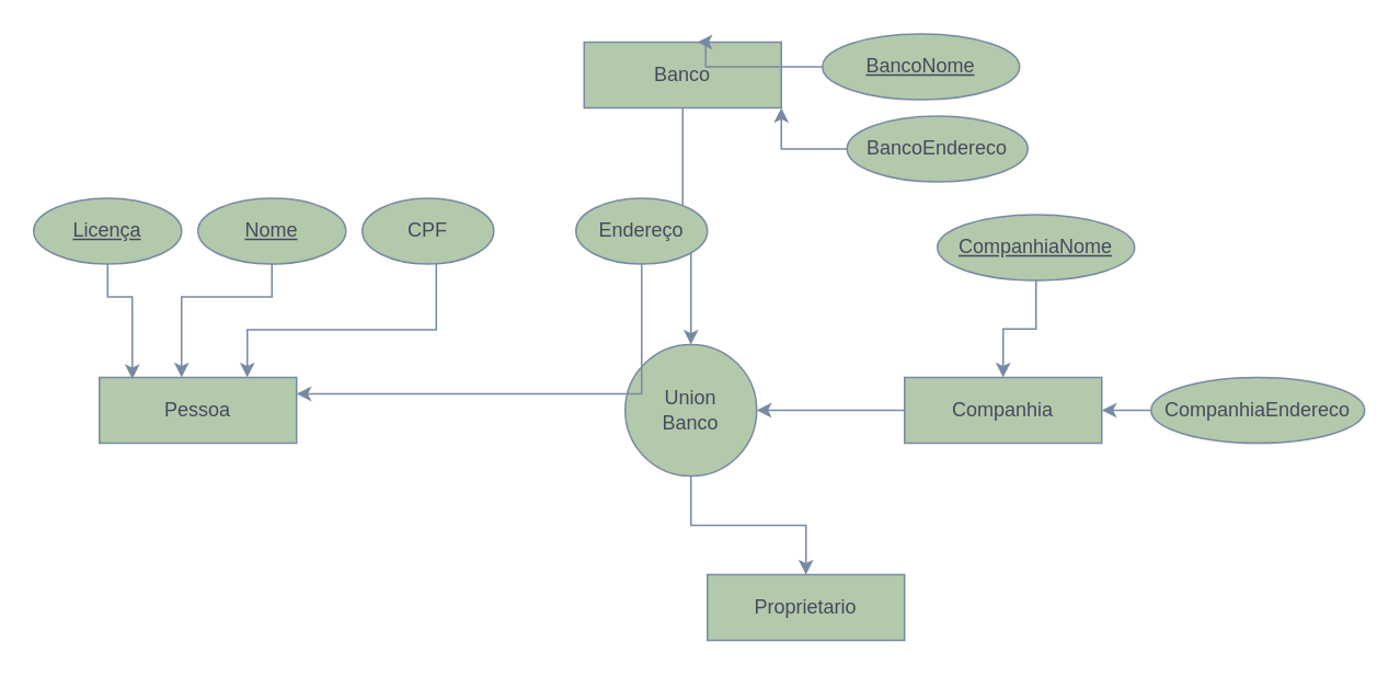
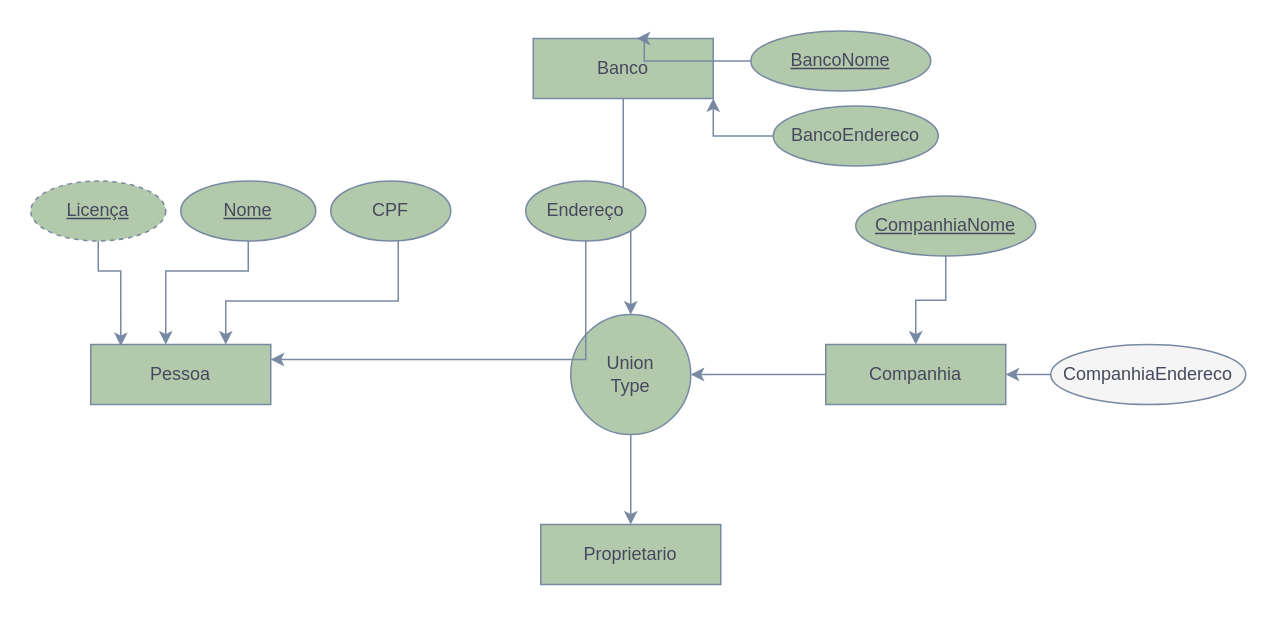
  <mxCell id="0" />
  <mxCell id="1" parent="0" />
  <mxCell id="2" value="Pessoa" style="whiteSpace=wrap;html=1;labelBackgroundColor=none;fillColor=#B2C9AB;strokeColor=#788AA3;fontColor=#46495D;" vertex="1" parent="1"><mxGeometry x="60" y="229" width="120" height="40" as="geometry" /></mxCell>
  <mxCell id="3" style="edgeStyle=orthogonalEdgeStyle;rounded=0;orthogonalLoop=1;jettySize=auto;html=1;exitX=0.5;exitY=1;exitDx=0;exitDy=0;entryX=0.5;entryY=0;entryDx=0;entryDy=0;labelBackgroundColor=none;strokeColor=#788AA3;fontColor=default;" edge="1" parent="1" source="4" target="8"><mxGeometry relative="1" as="geometry" /></mxCell>
  <mxCell id="4" value="Banco" style="whiteSpace=wrap;html=1;labelBackgroundColor=none;fillColor=#B2C9AB;strokeColor=#788AA3;fontColor=#46495D;" vertex="1" parent="1"><mxGeometry x="355" y="25" width="120" height="40" as="geometry" /></mxCell>
  <mxCell id="5" style="edgeStyle=orthogonalEdgeStyle;rounded=0;orthogonalLoop=1;jettySize=auto;html=1;entryX=1;entryY=0.5;entryDx=0;entryDy=0;labelBackgroundColor=none;strokeColor=#788AA3;fontColor=default;" edge="1" parent="1" source="6" target="8"><mxGeometry relative="1" as="geometry" /></mxCell>
  <mxCell id="6" value="Companhia" style="whiteSpace=wrap;html=1;labelBackgroundColor=none;fillColor=#B2C9AB;strokeColor=#788AA3;fontColor=#46495D;" vertex="1" parent="1"><mxGeometry x="550" y="229" width="120" height="40" as="geometry" /></mxCell>
  <mxCell id="7" style="edgeStyle=orthogonalEdgeStyle;rounded=0;orthogonalLoop=1;jettySize=auto;html=1;exitX=0.5;exitY=1;exitDx=0;exitDy=0;entryX=0.5;entryY=0;entryDx=0;entryDy=0;labelBackgroundColor=none;strokeColor=#788AA3;fontColor=default;" edge="1" parent="1" source="8" target="9"><mxGeometry relative="1" as="geometry" /></mxCell>
- <mxCell id="8" value="Union&lt;div&gt;Banco&lt;/div&gt;" style="ellipse;whiteSpace=wrap;html=1;aspect=fixed;labelBackgroundColor=none;fillColor=#B2C9AB;strokeColor=#788AA3;fontColor=#46495D;" vertex="1" parent="1"><mxGeometry x="380" y="209" width="80" height="80" as="geometry" /></mxCell>
- <mxCell id="9" value="Proprietario" style="whiteSpace=wrap;html=1;labelBackgroundColor=none;fillColor=#B2C9AB;strokeColor=#788AA3;fontColor=#46495D;" vertex="1" parent="1"><mxGeometry x="430" y="349" width="120" height="40" as="geometry" /></mxCell>
- <mxCell id="10" value="Licença" style="ellipse;whiteSpace=wrap;html=1;align=center;fontStyle=4;labelBackgroundColor=none;fillColor=#B2C9AB;strokeColor=#788AA3;fontColor=#46495D;" vertex="1" parent="1"><mxGeometry y="120" width="90" height="40" as="geometry" x="20" /></mxCell>
+ <mxCell id="8" value="Union&lt;div&gt;Type&lt;/div&gt;" style="ellipse;whiteSpace=wrap;html=1;aspect=fixed;labelBackgroundColor=none;fillColor=#B2C9AB;strokeColor=#788AA3;fontColor=#46495D;" vertex="1" parent="1"><mxGeometry x="380" y="209" width="80" height="80" as="geometry" /></mxCell>
+ <mxCell id="9" value="Proprietario" style="whiteSpace=wrap;html=1;labelBackgroundColor=none;fillColor=#B2C9AB;strokeColor=#788AA3;fontColor=#46495D;" vertex="1" parent="1"><mxGeometry x="360" y="349" width="120" height="40" as="geometry" /></mxCell>
+ <mxCell id="10" value="Licença" style="ellipse;whiteSpace=wrap;html=1;align=center;fontStyle=4;labelBackgroundColor=none;fillColor=#B2C9AB;strokeColor=#788AA3;fontColor=#46495D;dashed=1;" vertex="1" parent="1"><mxGeometry y="120" width="90" height="40" as="geometry" x="20" /></mxCell>
  <mxCell id="11" style="edgeStyle=orthogonalEdgeStyle;rounded=0;orthogonalLoop=1;jettySize=auto;html=1;entryX=0.75;entryY=0;entryDx=0;entryDy=0;labelBackgroundColor=none;strokeColor=#788AA3;fontColor=default;" edge="1" parent="1" target="2"><mxGeometry relative="1" as="geometry"><mxPoint x="265" y="160" as="sourcePoint" /><Array as="points"><mxPoint x="265" y="200" /><mxPoint x="150" y="200" /></Array></mxGeometry></mxCell>
  <mxCell id="12" style="edgeStyle=orthogonalEdgeStyle;rounded=0;orthogonalLoop=1;jettySize=auto;html=1;labelBackgroundColor=none;strokeColor=#788AA3;fontColor=default;" edge="1" parent="1" source="13" target="2"><mxGeometry relative="1" as="geometry"><Array as="points"><mxPoint x="165" y="180" /><mxPoint x="110" y="180" /></Array></mxGeometry></mxCell>
  <mxCell id="13" value="Nome" style="ellipse;whiteSpace=wrap;html=1;align=center;fontStyle=4;labelBackgroundColor=none;fillColor=#B2C9AB;strokeColor=#788AA3;fontColor=#46495D;" vertex="1" parent="1"><mxGeometry x="120" y="120" width="90" height="40" as="geometry" /></mxCell>
  <mxCell id="14" style="edgeStyle=orthogonalEdgeStyle;rounded=0;orthogonalLoop=1;jettySize=auto;html=1;entryX=0.167;entryY=0.025;entryDx=0;entryDy=0;entryPerimeter=0;labelBackgroundColor=none;strokeColor=#788AA3;fontColor=default;" edge="1" parent="1" source="10" target="2"><mxGeometry relative="1" as="geometry"><Array as="points"><mxPoint x="65" y="180" /><mxPoint x="80" y="180" /></Array></mxGeometry></mxCell>
  <mxCell id="15" value="CPF" style="ellipse;whiteSpace=wrap;html=1;align=center;labelBackgroundColor=none;fillColor=#B2C9AB;strokeColor=#788AA3;fontColor=#46495D;" vertex="1" parent="1"><mxGeometry x="220" y="120" width="80" height="40" as="geometry" /></mxCell>
  <mxCell id="16" style="edgeStyle=orthogonalEdgeStyle;rounded=0;orthogonalLoop=1;jettySize=auto;html=1;exitX=0.5;exitY=1;exitDx=0;exitDy=0;entryX=1;entryY=0.25;entryDx=0;entryDy=0;labelBackgroundColor=none;strokeColor=#788AA3;fontColor=default;" edge="1" parent="1" source="17" target="2"><mxGeometry relative="1" as="geometry" /></mxCell>
  <mxCell id="17" value="Endereço" style="ellipse;whiteSpace=wrap;html=1;align=center;labelBackgroundColor=none;fillColor=#B2C9AB;strokeColor=#788AA3;fontColor=#46495D;" vertex="1" parent="1"><mxGeometry x="350" y="120" width="80" height="40" as="geometry" /></mxCell>
  <mxCell id="18" style="edgeStyle=orthogonalEdgeStyle;rounded=0;orthogonalLoop=1;jettySize=auto;html=1;exitX=0;exitY=0.5;exitDx=0;exitDy=0;entryX=1;entryY=1;entryDx=0;entryDy=0;labelBackgroundColor=none;strokeColor=#788AA3;fontColor=default;" edge="1" parent="1" source="19" target="4"><mxGeometry relative="1" as="geometry" /></mxCell>
  <mxCell id="19" value="BancoEndereco" style="ellipse;whiteSpace=wrap;html=1;align=center;labelBackgroundColor=none;fillColor=#B2C9AB;strokeColor=#788AA3;fontColor=#46495D;" vertex="1" parent="1"><mxGeometry x="515" y="70" width="110" height="40" as="geometry" /></mxCell>
  <mxCell id="20" value="BancoNome" style="ellipse;whiteSpace=wrap;html=1;align=center;fontStyle=4;labelBackgroundColor=none;fillColor=#B2C9AB;strokeColor=#788AA3;fontColor=#46495D;" vertex="1" parent="1"><mxGeometry x="500" y="20" width="120" height="40" as="geometry" /></mxCell>
  <mxCell id="21" style="edgeStyle=orthogonalEdgeStyle;rounded=0;orthogonalLoop=1;jettySize=auto;html=1;exitX=0;exitY=0.5;exitDx=0;exitDy=0;entryX=0.575;entryY=0;entryDx=0;entryDy=0;entryPerimeter=0;labelBackgroundColor=none;strokeColor=#788AA3;fontColor=default;" edge="1" parent="1" source="20" target="4"><mxGeometry relative="1" as="geometry"><Array as="points"><mxPoint x="429" y="40" /></Array></mxGeometry></mxCell>
  <mxCell id="22" style="edgeStyle=orthogonalEdgeStyle;rounded=0;orthogonalLoop=1;jettySize=auto;html=1;exitX=0.5;exitY=1;exitDx=0;exitDy=0;entryX=0.5;entryY=0;entryDx=0;entryDy=0;labelBackgroundColor=none;strokeColor=#788AA3;fontColor=default;" edge="1" parent="1" source="23" target="6"><mxGeometry relative="1" as="geometry" /></mxCell>
  <mxCell id="23" value="CompanhiaNome" style="ellipse;whiteSpace=wrap;html=1;align=center;fontStyle=4;labelBackgroundColor=none;fillColor=#B2C9AB;strokeColor=#788AA3;fontColor=#46495D;" vertex="1" parent="1"><mxGeometry x="570" y="130" width="120" height="40" as="geometry" /></mxCell>
  <mxCell id="24" style="edgeStyle=orthogonalEdgeStyle;rounded=0;orthogonalLoop=1;jettySize=auto;html=1;exitX=0;exitY=0.5;exitDx=0;exitDy=0;entryX=1;entryY=0.5;entryDx=0;entryDy=0;labelBackgroundColor=none;strokeColor=#788AA3;fontColor=default;" edge="1" parent="1" source="25" target="6"><mxGeometry relative="1" as="geometry" /></mxCell>
- <mxCell id="25" value="CompanhiaEndereco" style="ellipse;whiteSpace=wrap;html=1;align=center;labelBackgroundColor=none;fillColor=#B2C9AB;strokeColor=#788AA3;fontColor=#46495D;" vertex="1" parent="1"><mxGeometry x="700" y="229" width="130" height="40" as="geometry" /></mxCell>
+ <mxCell id="25" value="CompanhiaEndereco" style="ellipse;whiteSpace=wrap;html=1;align=center;labelBackgroundColor=none;fillColor=#f5f5f5;strokeColor=#788AA3;fontColor=#46495D;" vertex="1" parent="1"><mxGeometry x="700" y="229" width="130" height="40" as="geometry" /></mxCell>
